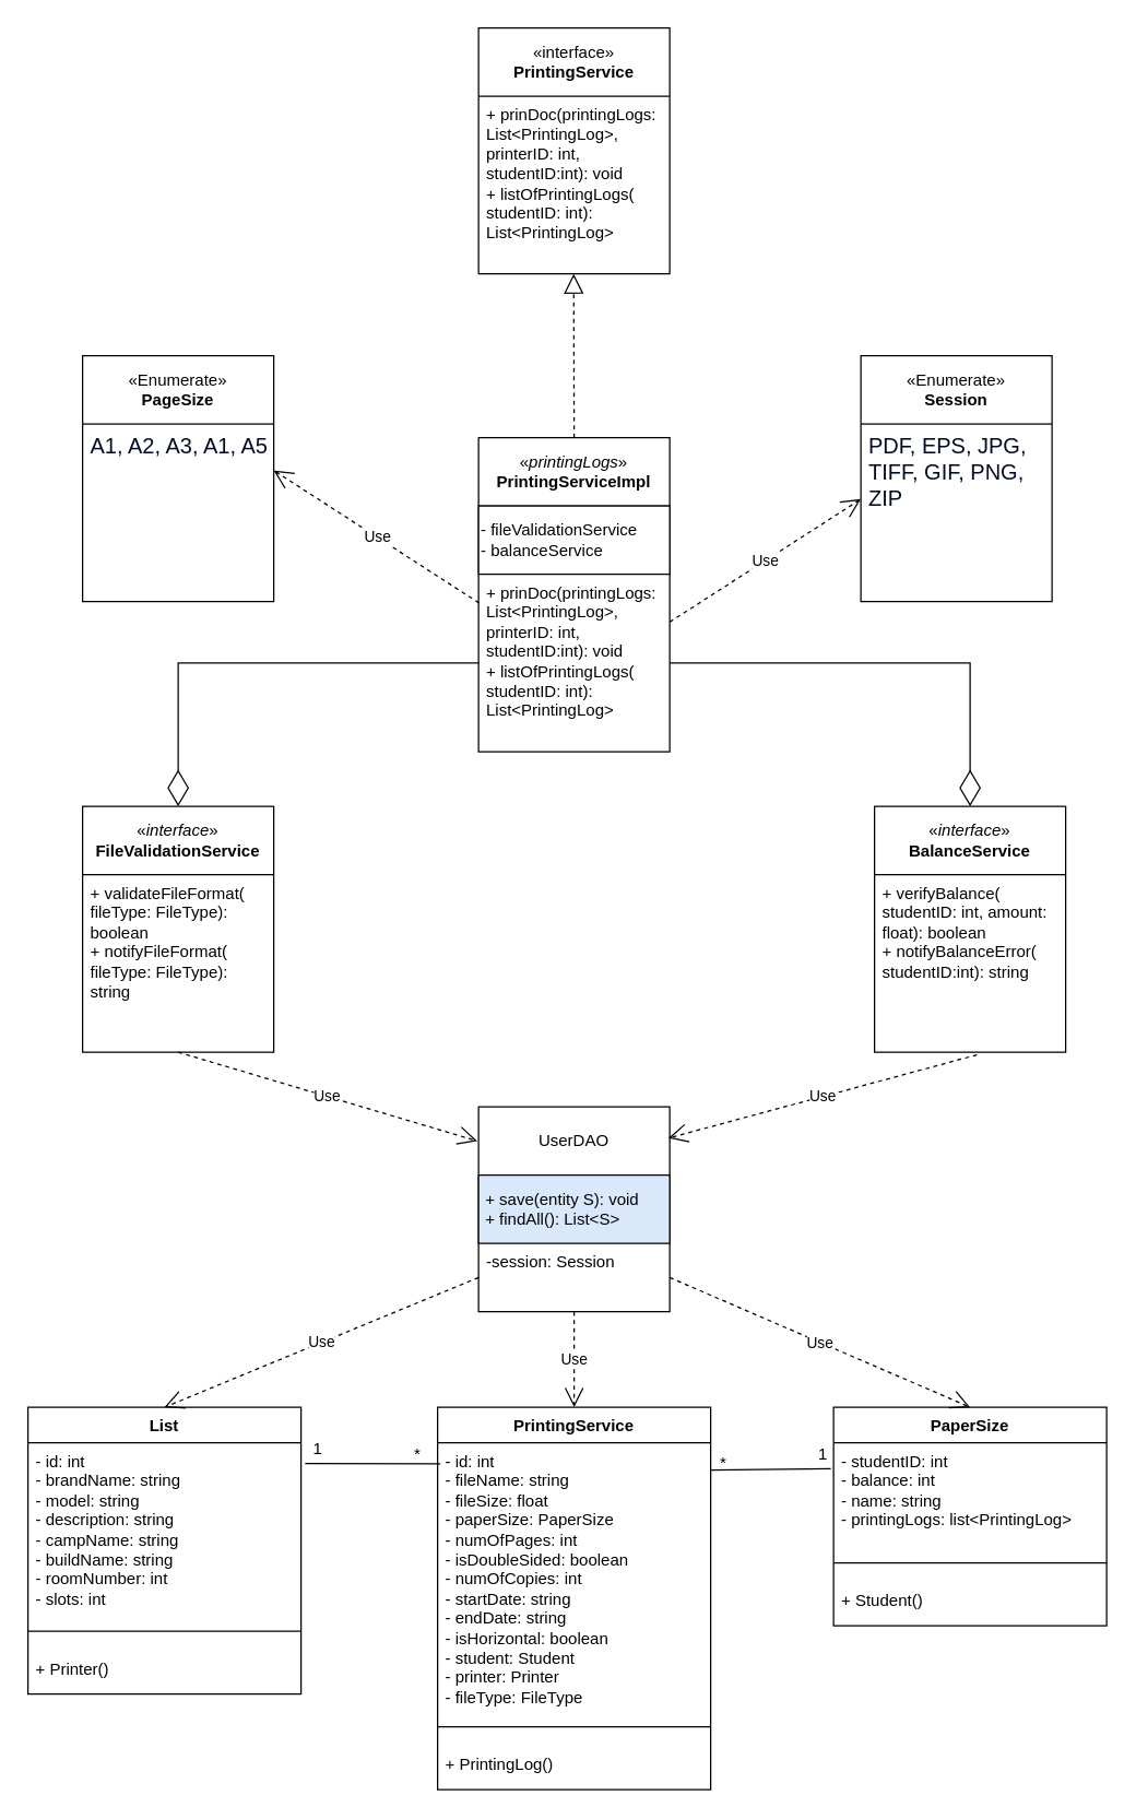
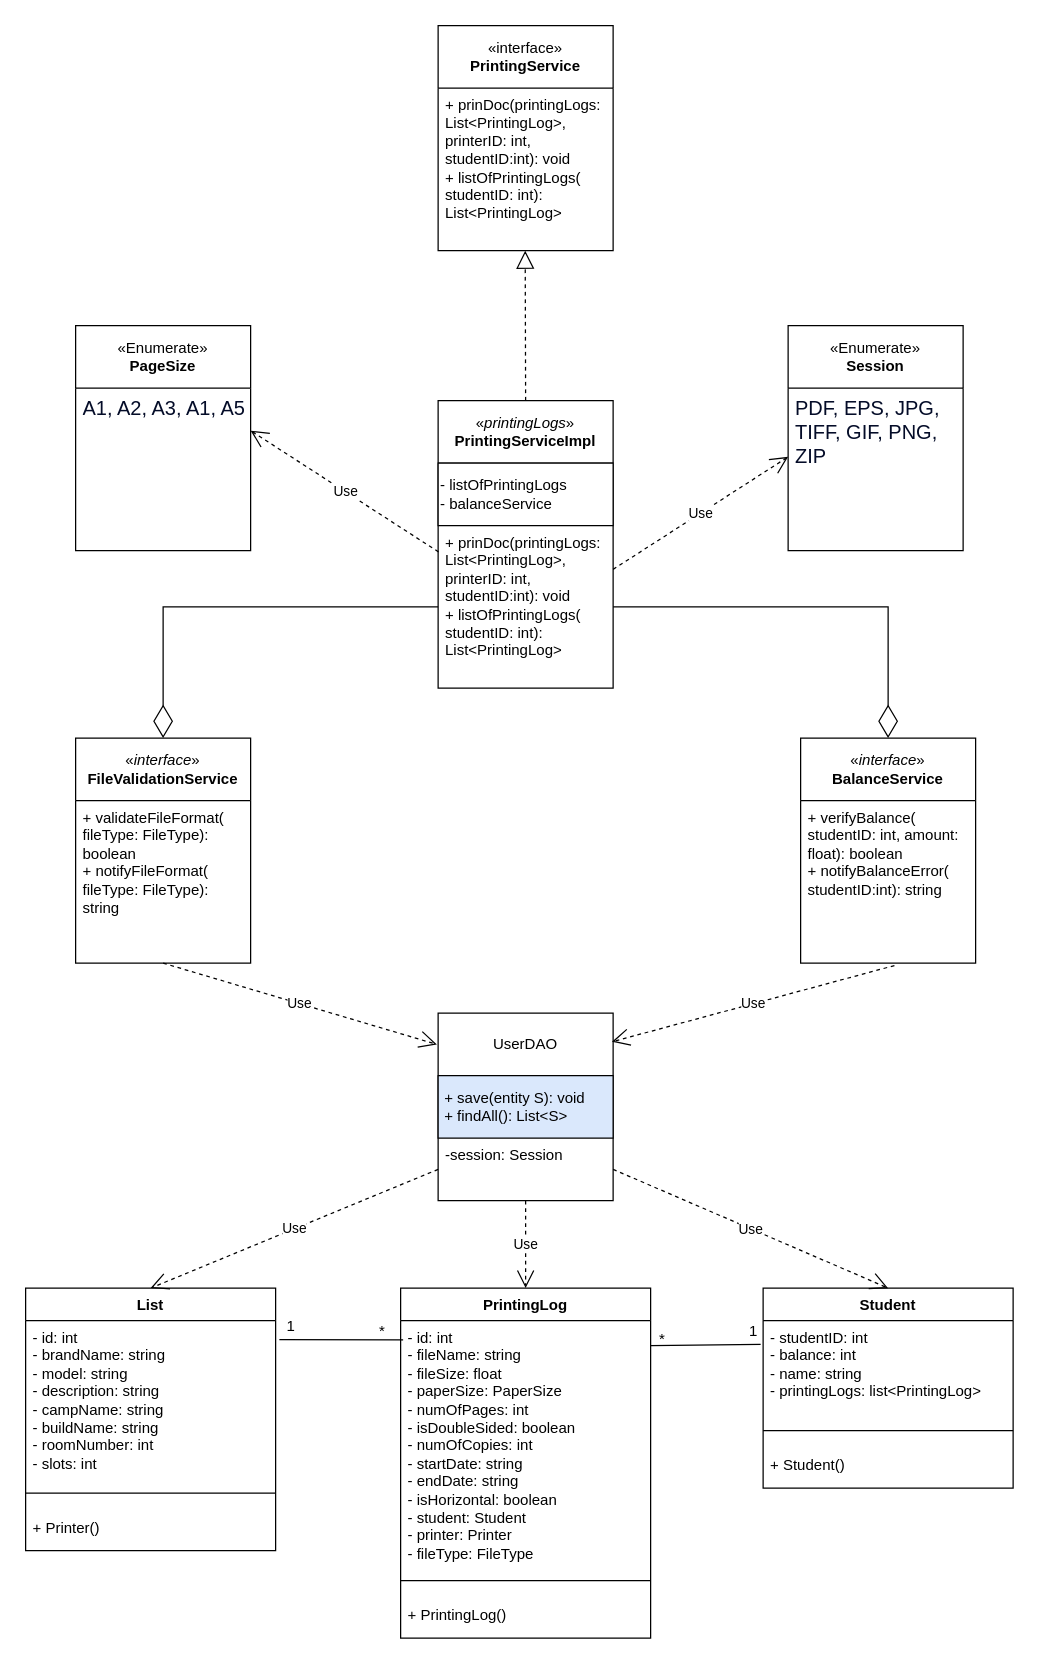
  <mxCell id="0" />
  <mxCell id="1" parent="0" />
- <mxCell id="2" value="PaperSize" style="swimlane;fontStyle=1;align=center;verticalAlign=top;childLayout=stackLayout;horizontal=1;startSize=26;horizontalStack=0;resizeParent=1;resizeParentMax=0;resizeLast=0;collapsible=1;marginBottom=0;whiteSpace=wrap;html=1;" parent="1" vertex="1"><mxGeometry x="610" y="1030" width="200" height="160" as="geometry" /></mxCell>
+ <mxCell id="2" value="Student" style="swimlane;fontStyle=1;align=center;verticalAlign=top;childLayout=stackLayout;horizontal=1;startSize=26;horizontalStack=0;resizeParent=1;resizeParentMax=0;resizeLast=0;collapsible=1;marginBottom=0;whiteSpace=wrap;html=1;" parent="1" vertex="1"><mxGeometry x="610" y="1030" width="200" height="160" as="geometry" /></mxCell>
  <mxCell id="3" value="- studentID: int&lt;div&gt;- balance: int&lt;/div&gt;&lt;div&gt;- name: string&lt;/div&gt;&lt;div&gt;- printingLogs: list&amp;lt;PrintingLog&amp;gt;&lt;/div&gt;" style="text;strokeColor=none;fillColor=none;align=left;verticalAlign=top;spacingLeft=4;spacingRight=4;overflow=hidden;rotatable=0;points=[[0,0.5],[1,0.5]];portConstraint=eastwest;whiteSpace=wrap;html=1;" parent="2" vertex="1"><mxGeometry y="26" width="200" height="74" as="geometry" /></mxCell>
  <mxCell id="4" value="" style="line;strokeWidth=1;fillColor=none;align=left;verticalAlign=middle;spacingTop=-1;spacingLeft=3;spacingRight=3;rotatable=0;labelPosition=right;points=[];portConstraint=eastwest;strokeColor=inherit;" parent="2" vertex="1"><mxGeometry y="100" width="200" height="28" as="geometry" /></mxCell>
  <mxCell id="5" value="+ Student()" style="text;strokeColor=none;fillColor=none;align=left;verticalAlign=top;spacingLeft=4;spacingRight=4;overflow=hidden;rotatable=0;points=[[0,0.5],[1,0.5]];portConstraint=eastwest;whiteSpace=wrap;html=1;" parent="2" vertex="1"><mxGeometry y="128" width="200" height="32" as="geometry" /></mxCell>
- <mxCell id="6" value="PrintingService" style="swimlane;fontStyle=1;align=center;verticalAlign=top;childLayout=stackLayout;horizontal=1;startSize=26;horizontalStack=0;resizeParent=1;resizeParentMax=0;resizeLast=0;collapsible=1;marginBottom=0;whiteSpace=wrap;html=1;" parent="1" vertex="1"><mxGeometry x="320" y="1030" width="200" height="280" as="geometry" /></mxCell>
+ <mxCell id="6" value="PrintingLog" style="swimlane;fontStyle=1;align=center;verticalAlign=top;childLayout=stackLayout;horizontal=1;startSize=26;horizontalStack=0;resizeParent=1;resizeParentMax=0;resizeLast=0;collapsible=1;marginBottom=0;whiteSpace=wrap;html=1;" parent="1" vertex="1"><mxGeometry x="320" y="1030" width="200" height="280" as="geometry" /></mxCell>
  <mxCell id="7" value="- id: int&lt;div&gt;- fileName: string&lt;/div&gt;&lt;div&gt;- fileSize: float&lt;/div&gt;&lt;div&gt;- paperSize: PaperSize&lt;/div&gt;&lt;div&gt;- numOfPages: int&lt;/div&gt;&lt;div&gt;- isDoubleSided: boolean&lt;br&gt;&lt;/div&gt;&lt;div&gt;- numOfCopies: int&lt;/div&gt;&lt;div&gt;- startDate: string&lt;/div&gt;&lt;div&gt;- endDate: string&lt;/div&gt;&lt;div&gt;- isHorizontal: boolean&lt;/div&gt;&lt;div&gt;- student: Student&lt;/div&gt;&lt;div&gt;- printer: Printer&lt;/div&gt;&lt;div&gt;- fileType: FileType&lt;/div&gt;" style="text;strokeColor=none;fillColor=none;align=left;verticalAlign=top;spacingLeft=4;spacingRight=4;overflow=hidden;rotatable=0;points=[[0,0.5],[1,0.5]];portConstraint=eastwest;whiteSpace=wrap;html=1;" parent="6" vertex="1"><mxGeometry y="26" width="200" height="194" as="geometry" /></mxCell>
  <mxCell id="8" value="" style="line;strokeWidth=1;fillColor=none;align=left;verticalAlign=middle;spacingTop=-1;spacingLeft=3;spacingRight=3;rotatable=0;labelPosition=right;points=[];portConstraint=eastwest;strokeColor=inherit;" parent="6" vertex="1"><mxGeometry y="220" width="200" height="28" as="geometry" /></mxCell>
  <mxCell id="9" value="+ PrintingLog()" style="text;strokeColor=none;fillColor=none;align=left;verticalAlign=top;spacingLeft=4;spacingRight=4;overflow=hidden;rotatable=0;points=[[0,0.5],[1,0.5]];portConstraint=eastwest;whiteSpace=wrap;html=1;" parent="6" vertex="1"><mxGeometry y="248" width="200" height="32" as="geometry" /></mxCell>
  <mxCell id="10" value="List" style="swimlane;fontStyle=1;align=center;verticalAlign=top;childLayout=stackLayout;horizontal=1;startSize=26;horizontalStack=0;resizeParent=1;resizeParentMax=0;resizeLast=0;collapsible=1;marginBottom=0;whiteSpace=wrap;html=1;" parent="1" vertex="1"><mxGeometry x="20" y="1030" width="200" height="210" as="geometry" /></mxCell>
  <mxCell id="11" value="- id: int&lt;div&gt;- brandName: string&lt;/div&gt;&lt;div&gt;&lt;span style=&quot;background-color: initial;&quot;&gt;- model: string&lt;/span&gt;&lt;/div&gt;&lt;div&gt;- description: string&lt;/div&gt;&lt;div&gt;- campName: string&lt;/div&gt;&lt;div&gt;- buildName: string&lt;/div&gt;&lt;div&gt;- roomNumber: int&lt;/div&gt;&lt;div&gt;- slots: int&lt;/div&gt;" style="text;strokeColor=none;fillColor=none;align=left;verticalAlign=top;spacingLeft=4;spacingRight=4;overflow=hidden;rotatable=0;points=[[0,0.5],[1,0.5]];portConstraint=eastwest;whiteSpace=wrap;html=1;" parent="10" vertex="1"><mxGeometry y="26" width="200" height="124" as="geometry" /></mxCell>
  <mxCell id="12" value="" style="line;strokeWidth=1;fillColor=none;align=left;verticalAlign=middle;spacingTop=-1;spacingLeft=3;spacingRight=3;rotatable=0;labelPosition=right;points=[];portConstraint=eastwest;strokeColor=inherit;" parent="10" vertex="1"><mxGeometry y="150" width="200" height="28" as="geometry" /></mxCell>
  <mxCell id="13" value="+ Printer()" style="text;strokeColor=none;fillColor=none;align=left;verticalAlign=top;spacingLeft=4;spacingRight=4;overflow=hidden;rotatable=0;points=[[0,0.5],[1,0.5]];portConstraint=eastwest;whiteSpace=wrap;html=1;" parent="10" vertex="1"><mxGeometry y="178" width="200" height="32" as="geometry" /></mxCell>
  <mxCell id="14" value="" style="endArrow=none;html=1;rounded=0;entryX=0.01;entryY=0.079;entryDx=0;entryDy=0;entryPerimeter=0;exitX=1.015;exitY=0.123;exitDx=0;exitDy=0;exitPerimeter=0;" parent="1" source="11" target="7" edge="1"><mxGeometry width="50" height="50" relative="1" as="geometry"><mxPoint x="-40" y="1360" as="sourcePoint" /><mxPoint x="10" y="1310" as="targetPoint" /></mxGeometry></mxCell>
  <mxCell id="15" value="*" style="text;html=1;align=center;verticalAlign=middle;resizable=0;points=[];autosize=1;strokeColor=none;fillColor=none;" parent="1" vertex="1"><mxGeometry x="290" y="1050" width="30" height="30" as="geometry" /></mxCell>
  <mxCell id="16" value="1" style="text;html=1;align=center;verticalAlign=middle;resizable=0;points=[];autosize=1;strokeColor=none;fillColor=none;" parent="1" vertex="1"><mxGeometry x="217" y="1046" width="30" height="30" as="geometry" /></mxCell>
  <mxCell id="17" value="" style="endArrow=none;html=1;rounded=0;exitX=1.015;exitY=0.123;exitDx=0;exitDy=0;exitPerimeter=0;" parent="1" edge="1"><mxGeometry width="50" height="50" relative="1" as="geometry"><mxPoint x="520" y="1076" as="sourcePoint" /><mxPoint x="608" y="1075" as="targetPoint" /></mxGeometry></mxCell>
  <mxCell id="18" value="*" style="text;html=1;align=center;verticalAlign=middle;resizable=0;points=[];autosize=1;strokeColor=none;fillColor=none;" parent="1" vertex="1"><mxGeometry x="514" y="1056" width="30" height="30" as="geometry" /></mxCell>
  <mxCell id="19" value="1" style="text;html=1;align=center;verticalAlign=middle;resizable=0;points=[];autosize=1;strokeColor=none;fillColor=none;" parent="1" vertex="1"><mxGeometry x="587" y="1050" width="30" height="30" as="geometry" /></mxCell>
  <mxCell id="20" value="«interface»&lt;br&gt;&lt;b&gt;PrintingService&lt;/b&gt;" style="swimlane;fontStyle=0;childLayout=stackLayout;horizontal=1;startSize=50;fillColor=none;horizontalStack=0;resizeParent=1;resizeParentMax=0;resizeLast=0;collapsible=1;marginBottom=0;whiteSpace=wrap;html=1;" parent="1" vertex="1"><mxGeometry x="350" y="20" width="140" height="180" as="geometry" /></mxCell>
  <mxCell id="21" value="+ prinDoc(printingLogs:&lt;div&gt;List&amp;lt;PrintingLog&amp;gt;, printerID: int, studentID:int): void&lt;/div&gt;&lt;div&gt;+ listOfPrintingLogs(&lt;/div&gt;&lt;div&gt;studentID: int): List&amp;lt;PrintingLog&amp;gt;&lt;/div&gt;" style="text;strokeColor=none;fillColor=none;align=left;verticalAlign=top;spacingLeft=4;spacingRight=4;overflow=hidden;rotatable=0;points=[[0,0.5],[1,0.5]];portConstraint=eastwest;whiteSpace=wrap;html=1;" parent="20" vertex="1"><mxGeometry y="50" width="140" height="130" as="geometry" /></mxCell>
  <mxCell id="22" value="" style="endArrow=block;dashed=1;endFill=0;endSize=12;html=1;rounded=0;exitX=0.5;exitY=0;exitDx=0;exitDy=0;" parent="1" source="23" edge="1"><mxGeometry width="160" relative="1" as="geometry"><mxPoint x="419.66" y="310" as="sourcePoint" /><mxPoint x="419.66" y="200" as="targetPoint" /></mxGeometry></mxCell>
  <mxCell id="23" value="«&lt;i&gt;printingLogs&lt;/i&gt;»&lt;br&gt;&lt;b&gt;PrintingServiceImpl&lt;/b&gt;" style="swimlane;fontStyle=0;childLayout=stackLayout;horizontal=1;startSize=50;fillColor=none;horizontalStack=0;resizeParent=1;resizeParentMax=0;resizeLast=0;collapsible=1;marginBottom=0;whiteSpace=wrap;html=1;" parent="1" vertex="1"><mxGeometry x="350" y="320" width="140" height="230" as="geometry" /></mxCell>
- <mxCell id="24" value="&lt;span style=&quot;&quot;&gt;- fileValidationService&lt;/span&gt;&lt;div style=&quot;&quot;&gt;- balanceService&lt;/div&gt;" style="html=1;whiteSpace=wrap;align=left;" parent="23" vertex="1"><mxGeometry y="50" width="140" height="50" as="geometry" /></mxCell>
+ <mxCell id="24" value="&lt;span style=&quot;&quot;&gt;- listOfPrintingLogs&lt;/span&gt;&lt;div style=&quot;&quot;&gt;- balanceService&lt;/div&gt;" style="html=1;whiteSpace=wrap;align=left;" parent="23" vertex="1"><mxGeometry y="50" width="140" height="50" as="geometry" /></mxCell>
  <mxCell id="25" value="+ prinDoc(printingLogs:&lt;div&gt;List&amp;lt;PrintingLog&amp;gt;, printerID: int, studentID:int): void&lt;/div&gt;&lt;div&gt;+ listOfPrintingLogs(&lt;/div&gt;&lt;div&gt;studentID: int): List&amp;lt;PrintingLog&amp;gt;&lt;/div&gt;" style="text;strokeColor=none;fillColor=none;align=left;verticalAlign=top;spacingLeft=4;spacingRight=4;overflow=hidden;rotatable=0;points=[[0,0.5],[1,0.5]];portConstraint=eastwest;whiteSpace=wrap;html=1;" parent="23" vertex="1"><mxGeometry y="100" width="140" height="130" as="geometry" /></mxCell>
  <mxCell id="26" value="«&lt;i&gt;interface&lt;/i&gt;»&lt;br&gt;&lt;b&gt;BalanceService&lt;/b&gt;" style="swimlane;fontStyle=0;childLayout=stackLayout;horizontal=1;startSize=50;fillColor=none;horizontalStack=0;resizeParent=1;resizeParentMax=0;resizeLast=0;collapsible=1;marginBottom=0;whiteSpace=wrap;html=1;" parent="1" vertex="1"><mxGeometry x="640" y="590" width="140" height="180" as="geometry" /></mxCell>
  <mxCell id="27" value="+ verifyBalance(&lt;div&gt;studentID: int, amount: float): boolean&lt;/div&gt;&lt;div&gt;+ notifyBalanceError(&lt;/div&gt;&lt;div&gt;studentID:int): string&lt;/div&gt;" style="text;strokeColor=none;fillColor=none;align=left;verticalAlign=top;spacingLeft=4;spacingRight=4;overflow=hidden;rotatable=0;points=[[0,0.5],[1,0.5]];portConstraint=eastwest;whiteSpace=wrap;html=1;" parent="26" vertex="1"><mxGeometry y="50" width="140" height="130" as="geometry" /></mxCell>
  <mxCell id="28" value="«&lt;i&gt;interface&lt;/i&gt;»&lt;br&gt;&lt;b&gt;FileValidationService&lt;/b&gt;" style="swimlane;fontStyle=0;childLayout=stackLayout;horizontal=1;startSize=50;fillColor=none;horizontalStack=0;resizeParent=1;resizeParentMax=0;resizeLast=0;collapsible=1;marginBottom=0;whiteSpace=wrap;html=1;" parent="1" vertex="1"><mxGeometry x="60" y="590" width="140" height="180" as="geometry" /></mxCell>
  <mxCell id="29" value="+ validateFileFormat(&lt;div&gt;fileType: FileType): boolean&lt;/div&gt;&lt;div&gt;+ notifyFileFormat( fileType: FileType): string&lt;/div&gt;" style="text;strokeColor=none;fillColor=none;align=left;verticalAlign=top;spacingLeft=4;spacingRight=4;overflow=hidden;rotatable=0;points=[[0,0.5],[1,0.5]];portConstraint=eastwest;whiteSpace=wrap;html=1;" parent="28" vertex="1"><mxGeometry y="50" width="140" height="130" as="geometry" /></mxCell>
  <mxCell id="30" value="«Enumerate»&lt;br&gt;&lt;b&gt;Session&lt;/b&gt;" style="swimlane;fontStyle=0;childLayout=stackLayout;horizontal=1;startSize=50;fillColor=none;horizontalStack=0;resizeParent=1;resizeParentMax=0;resizeLast=0;collapsible=1;marginBottom=0;whiteSpace=wrap;html=1;" parent="1" vertex="1"><mxGeometry x="630" y="260" width="140" height="180" as="geometry" /></mxCell>
  <mxCell id="31" value="&lt;span style=&quot;color: rgb(4, 12, 40); font-family: &amp;quot;Google Sans&amp;quot;, Arial, sans-serif; font-size: 16px; background-color: rgb(255, 255, 255);&quot;&gt;PDF, EPS, JPG, TIFF, GIF, PNG, ZIP&lt;/span&gt;" style="text;strokeColor=none;fillColor=none;align=left;verticalAlign=top;spacingLeft=4;spacingRight=4;overflow=hidden;rotatable=0;points=[[0,0.5],[1,0.5]];portConstraint=eastwest;whiteSpace=wrap;html=1;" parent="30" vertex="1"><mxGeometry y="50" width="140" height="130" as="geometry" /></mxCell>
  <mxCell id="32" value="«Enumerate»&lt;br&gt;&lt;b&gt;PageSize&lt;/b&gt;" style="swimlane;fontStyle=0;childLayout=stackLayout;horizontal=1;startSize=50;fillColor=none;horizontalStack=0;resizeParent=1;resizeParentMax=0;resizeLast=0;collapsible=1;marginBottom=0;whiteSpace=wrap;html=1;" parent="1" vertex="1"><mxGeometry x="60" y="260" width="140" height="180" as="geometry" /></mxCell>
  <mxCell id="33" value="&lt;font face=&quot;Google Sans, Arial, sans-serif&quot; color=&quot;#040c28&quot;&gt;&lt;span style=&quot;font-size: 16px; background-color: rgb(255, 255, 255);&quot;&gt;A1, A2, A3, A1, A5&lt;/span&gt;&lt;/font&gt;" style="text;strokeColor=none;fillColor=none;align=left;verticalAlign=top;spacingLeft=4;spacingRight=4;overflow=hidden;rotatable=0;points=[[0,0.5],[1,0.5]];portConstraint=eastwest;whiteSpace=wrap;html=1;" parent="32" vertex="1"><mxGeometry y="50" width="140" height="130" as="geometry" /></mxCell>
  <mxCell id="34" value="UserDAO" style="swimlane;fontStyle=0;childLayout=stackLayout;horizontal=1;startSize=50;fillColor=none;horizontalStack=0;resizeParent=1;resizeParentMax=0;resizeLast=0;collapsible=1;marginBottom=0;whiteSpace=wrap;html=1;" parent="1" vertex="1"><mxGeometry x="350" y="810" width="140" height="150" as="geometry" /></mxCell>
  <mxCell id="35" value="&amp;nbsp;+ save(entity S): void&lt;div&gt;&amp;nbsp;+ findAll(): List&amp;lt;S&amp;gt;&lt;/div&gt;" style="html=1;whiteSpace=wrap;align=left;fillColor=#dae8fc;" parent="34" vertex="1"><mxGeometry y="50" width="140" height="50" as="geometry" /></mxCell>
  <mxCell id="36" value="-session: Session" style="text;strokeColor=none;fillColor=none;align=left;verticalAlign=top;spacingLeft=4;spacingRight=4;overflow=hidden;rotatable=0;points=[[0,0.5],[1,0.5]];portConstraint=eastwest;whiteSpace=wrap;html=1;" parent="34" vertex="1"><mxGeometry y="100" width="140" height="50" as="geometry" /></mxCell>
  <mxCell id="37" value="Use" style="endArrow=open;endSize=12;dashed=1;html=1;rounded=0;exitX=1;exitY=0.5;exitDx=0;exitDy=0;" parent="1" edge="1"><mxGeometry width="160" relative="1" as="geometry"><mxPoint x="490" y="455" as="sourcePoint" /><mxPoint x="630" y="365" as="targetPoint" /></mxGeometry></mxCell>
  <mxCell id="38" value="Use" style="endArrow=open;endSize=12;dashed=1;html=1;rounded=0;exitX=0.002;exitY=0.3;exitDx=0;exitDy=0;exitPerimeter=0;" parent="1" edge="1"><mxGeometry width="160" relative="1" as="geometry"><mxPoint x="350.28" y="441" as="sourcePoint" /><mxPoint x="200" y="344" as="targetPoint" /></mxGeometry></mxCell>
  <mxCell id="39" value="Use" style="endArrow=open;endSize=12;dashed=1;html=1;rounded=0;exitX=0;exitY=0.5;exitDx=0;exitDy=0;entryX=0.5;entryY=0;entryDx=0;entryDy=0;" parent="1" target="10" edge="1"><mxGeometry width="160" relative="1" as="geometry"><mxPoint x="350" y="935" as="sourcePoint" /><mxPoint x="200" y="901" as="targetPoint" /></mxGeometry></mxCell>
  <mxCell id="40" value="Use" style="endArrow=open;endSize=12;dashed=1;html=1;rounded=0;exitX=1;exitY=0.5;exitDx=0;exitDy=0;entryX=0.5;entryY=0;entryDx=0;entryDy=0;" parent="1" target="2" edge="1"><mxGeometry width="160" relative="1" as="geometry"><mxPoint x="490" y="935" as="sourcePoint" /><mxPoint x="220" y="364" as="targetPoint" /></mxGeometry></mxCell>
  <mxCell id="41" value="Use" style="endArrow=open;endSize=12;dashed=1;html=1;rounded=0;entryX=0.5;entryY=0;entryDx=0;entryDy=0;" parent="1" target="6" edge="1"><mxGeometry width="160" relative="1" as="geometry"><mxPoint x="420" y="960" as="sourcePoint" /><mxPoint x="320" y="991" as="targetPoint" /></mxGeometry></mxCell>
  <mxCell id="42" value="Use" style="endArrow=open;endSize=12;dashed=1;html=1;rounded=0;entryX=-0.007;entryY=0.167;entryDx=0;entryDy=0;entryPerimeter=0;" parent="1" target="34" edge="1"><mxGeometry width="160" relative="1" as="geometry"><mxPoint x="130" y="770" as="sourcePoint" /><mxPoint x="290" y="770" as="targetPoint" /></mxGeometry></mxCell>
  <mxCell id="43" value="Use" style="endArrow=open;endSize=12;dashed=1;html=1;rounded=0;entryX=0.993;entryY=0.153;entryDx=0;entryDy=0;entryPerimeter=0;exitX=0.536;exitY=1.015;exitDx=0;exitDy=0;exitPerimeter=0;" parent="1" source="27" target="34" edge="1"><mxGeometry width="160" relative="1" as="geometry"><mxPoint x="140" y="780" as="sourcePoint" /><mxPoint x="359" y="845" as="targetPoint" /></mxGeometry></mxCell>
  <mxCell id="44" value="" style="endArrow=diamondThin;endFill=0;endSize=24;html=1;rounded=0;entryX=0.5;entryY=0;entryDx=0;entryDy=0;exitX=0;exitY=0.5;exitDx=0;exitDy=0;" edge="1" parent="1" source="25" target="28"><mxGeometry width="160" relative="1" as="geometry"><mxPoint x="50" y="910" as="sourcePoint" /><mxPoint x="210" y="910" as="targetPoint" /><Array as="points"><mxPoint x="130" y="485" /></Array></mxGeometry></mxCell>
  <mxCell id="45" value="" style="endArrow=diamondThin;endFill=0;endSize=24;html=1;rounded=0;entryX=0.5;entryY=0;entryDx=0;entryDy=0;exitX=1;exitY=0.5;exitDx=0;exitDy=0;" edge="1" parent="1" source="25" target="26"><mxGeometry width="160" relative="1" as="geometry"><mxPoint x="360" y="495" as="sourcePoint" /><mxPoint x="140" y="600" as="targetPoint" /><Array as="points"><mxPoint x="710" y="485" /></Array></mxGeometry></mxCell>
